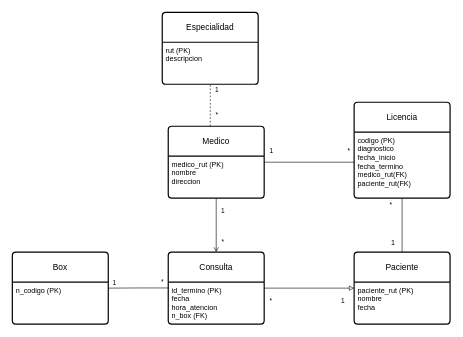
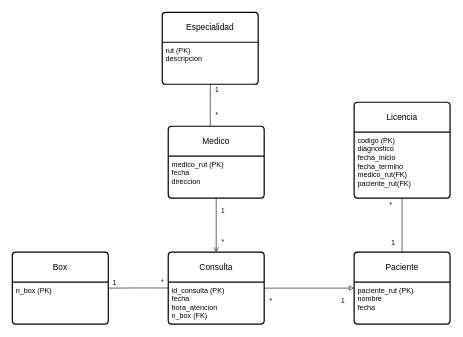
  <mxCell id="0" />
  <mxCell id="1" parent="0" />
  <mxCell id="2" value="Medico" style="swimlane;childLayout=stackLayout;horizontal=1;startSize=50;horizontalStack=0;rounded=1;fontSize=14;fontStyle=0;strokeWidth=2;resizeParent=0;resizeLast=1;shadow=0;dashed=0;align=center;arcSize=4;whiteSpace=wrap;html=1;" vertex="1" parent="1"><mxGeometry x="280" y="210" width="160" height="120" as="geometry" /></mxCell>
- <mxCell id="3" value="&lt;div&gt;medico_rut (PK)&lt;/div&gt;&lt;div&gt;nombre&lt;/div&gt;&lt;div&gt;direccion&lt;br&gt;&lt;/div&gt;" style="align=left;strokeColor=none;fillColor=none;spacingLeft=4;fontSize=12;verticalAlign=top;resizable=0;rotatable=0;part=1;html=1;" vertex="1" parent="2"><mxGeometry y="50" width="160" height="70" as="geometry" /></mxCell>
+ <mxCell id="3" value="&lt;div&gt;medico_rut (PK)&lt;/div&gt;&lt;div&gt;fecha&lt;/div&gt;&lt;div&gt;direccion&lt;br&gt;&lt;/div&gt;" style="align=left;strokeColor=none;fillColor=none;spacingLeft=4;fontSize=12;verticalAlign=top;resizable=0;rotatable=0;part=1;html=1;" vertex="1" parent="2"><mxGeometry y="50" width="160" height="70" as="geometry" /></mxCell>
  <mxCell id="4" value="Especialidad" style="swimlane;childLayout=stackLayout;horizontal=1;startSize=50;horizontalStack=0;rounded=1;fontSize=14;fontStyle=0;strokeWidth=2;resizeParent=0;resizeLast=1;shadow=0;dashed=0;align=center;arcSize=4;whiteSpace=wrap;html=1;" vertex="1" parent="1"><mxGeometry x="270" y="20" width="160" height="120" as="geometry" /></mxCell>
  <mxCell id="5" value="&lt;div&gt;rut (PK)&lt;/div&gt;&lt;div&gt;descripcion&lt;br&gt;&lt;/div&gt;" style="align=left;strokeColor=none;fillColor=none;spacingLeft=4;fontSize=12;verticalAlign=top;resizable=0;rotatable=0;part=1;html=1;" vertex="1" parent="4"><mxGeometry y="50" width="160" height="70" as="geometry" /></mxCell>
- <mxCell id="6" style="edgeStyle=orthogonalEdgeStyle;rounded=0;orthogonalLoop=1;jettySize=auto;html=1;endArrow=none;endFill=0;exitX=0.438;exitY=0;exitDx=0;exitDy=0;exitPerimeter=0;dashed=1;" edge="1" parent="1" source="2" target="5"><mxGeometry relative="1" as="geometry"><Array as="points"><mxPoint x="350" y="180" /><mxPoint x="350" y="180" /></Array></mxGeometry></mxCell>
+ <mxCell id="6" style="edgeStyle=orthogonalEdgeStyle;rounded=0;orthogonalLoop=1;jettySize=auto;html=1;endArrow=none;endFill=0;exitX=0.438;exitY=0;exitDx=0;exitDy=0;exitPerimeter=0;" edge="1" parent="1" source="2" target="5"><mxGeometry relative="1" as="geometry"><Array as="points"><mxPoint x="350" y="180" /><mxPoint x="350" y="180" /></Array></mxGeometry></mxCell>
  <mxCell id="7" value="*" style="edgeLabel;html=1;align=center;verticalAlign=middle;resizable=0;points=[];" vertex="1" connectable="0" parent="6"><mxGeometry x="-0.133" y="-3" relative="1" as="geometry"><mxPoint x="7" y="10" as="offset" /></mxGeometry></mxCell>
  <mxCell id="8" value="1" style="edgeLabel;html=1;align=center;verticalAlign=middle;resizable=0;points=[];" vertex="1" connectable="0" parent="6"><mxGeometry x="0.733" y="-2" relative="1" as="geometry"><mxPoint x="8" as="offset" /></mxGeometry></mxCell>
  <mxCell id="9" style="edgeStyle=orthogonalEdgeStyle;rounded=0;orthogonalLoop=1;jettySize=auto;html=1;entryX=0;entryY=0.5;entryDx=0;entryDy=0;endArrow=block;endFill=0;" edge="1" parent="1" source="12" target="16"><mxGeometry relative="1" as="geometry" /></mxCell>
  <mxCell id="10" value="*" style="edgeLabel;html=1;align=center;verticalAlign=middle;resizable=0;points=[];" vertex="1" connectable="0" parent="9"><mxGeometry x="-0.44" relative="1" as="geometry"><mxPoint x="-32" y="20" as="offset" /></mxGeometry></mxCell>
  <mxCell id="11" value="1" style="edgeLabel;html=1;align=center;verticalAlign=middle;resizable=0;points=[];" vertex="1" connectable="0" parent="9"><mxGeometry x="0.093" y="-3" relative="1" as="geometry"><mxPoint x="48" y="17" as="offset" /></mxGeometry></mxCell>
  <mxCell id="12" value="Consulta" style="swimlane;childLayout=stackLayout;horizontal=1;startSize=50;horizontalStack=0;rounded=1;fontSize=14;fontStyle=0;strokeWidth=2;resizeParent=0;resizeLast=1;shadow=0;dashed=0;align=center;arcSize=4;whiteSpace=wrap;html=1;" vertex="1" parent="1"><mxGeometry x="280" y="420" width="160" height="120" as="geometry" /></mxCell>
- <mxCell id="13" value="&lt;div&gt;id_termino (PK)&lt;br&gt;&lt;/div&gt;&lt;div&gt;fecha&lt;/div&gt;&lt;div&gt;hora_atencion&lt;/div&gt;&lt;div&gt;n_box (FK)&lt;br&gt;&lt;/div&gt;" style="align=left;strokeColor=none;fillColor=none;spacingLeft=4;fontSize=12;verticalAlign=top;resizable=0;rotatable=0;part=1;html=1;" vertex="1" parent="12"><mxGeometry y="50" width="160" height="70" as="geometry" /></mxCell>
+ <mxCell id="13" value="&lt;div&gt;id_consulta (PK)&lt;br&gt;&lt;/div&gt;&lt;div&gt;fecha&lt;/div&gt;&lt;div&gt;hora_atencion&lt;/div&gt;&lt;div&gt;n_box (FK)&lt;br&gt;&lt;/div&gt;" style="align=left;strokeColor=none;fillColor=none;spacingLeft=4;fontSize=12;verticalAlign=top;resizable=0;rotatable=0;part=1;html=1;" vertex="1" parent="12"><mxGeometry y="50" width="160" height="70" as="geometry" /></mxCell>
  <mxCell id="14" style="edgeStyle=orthogonalEdgeStyle;rounded=0;orthogonalLoop=1;jettySize=auto;html=1;entryX=0.5;entryY=1;entryDx=0;entryDy=0;endArrow=none;endFill=0;" edge="1" parent="1" source="16" target="27"><mxGeometry relative="1" as="geometry" /></mxCell>
  <mxCell id="15" value="*" style="edgeLabel;html=1;align=center;verticalAlign=middle;resizable=0;points=[];" vertex="1" connectable="0" parent="14"><mxGeometry x="0.601" y="-1" relative="1" as="geometry"><mxPoint x="-21" y="-8" as="offset" /></mxGeometry></mxCell>
  <mxCell id="16" value="Paciente" style="swimlane;childLayout=stackLayout;horizontal=1;startSize=50;horizontalStack=0;rounded=1;fontSize=14;fontStyle=0;strokeWidth=2;resizeParent=0;resizeLast=1;shadow=0;dashed=0;align=center;arcSize=4;whiteSpace=wrap;html=1;" vertex="1" parent="1"><mxGeometry x="590" y="420" width="160" height="120" as="geometry" /></mxCell>
  <mxCell id="17" value="&lt;div&gt;paciente_rut (PK)&lt;/div&gt;&lt;div&gt;nombre&lt;/div&gt;&lt;div&gt;fecha&lt;br&gt;&lt;/div&gt;" style="align=left;strokeColor=none;fillColor=none;spacingLeft=4;fontSize=12;verticalAlign=top;resizable=0;rotatable=0;part=1;html=1;" vertex="1" parent="16"><mxGeometry y="50" width="160" height="70" as="geometry" /></mxCell>
  <mxCell id="18" style="edgeStyle=orthogonalEdgeStyle;rounded=0;orthogonalLoop=1;jettySize=auto;html=1;endArrow=open;endFill=0;" edge="1" parent="1" source="3" target="12"><mxGeometry relative="1" as="geometry" /></mxCell>
  <mxCell id="19" value="1" style="edgeLabel;html=1;align=center;verticalAlign=middle;resizable=0;points=[];" vertex="1" connectable="0" parent="18"><mxGeometry x="-0.267" relative="1" as="geometry"><mxPoint x="10" y="-13" as="offset" /></mxGeometry></mxCell>
  <mxCell id="20" value="*" style="edgeLabel;html=1;align=center;verticalAlign=middle;resizable=0;points=[];" vertex="1" connectable="0" parent="18"><mxGeometry x="0.6" y="2" relative="1" as="geometry"><mxPoint x="8" as="offset" /></mxGeometry></mxCell>
  <mxCell id="21" value="Box" style="swimlane;childLayout=stackLayout;horizontal=1;startSize=50;horizontalStack=0;rounded=1;fontSize=14;fontStyle=0;strokeWidth=2;resizeParent=0;resizeLast=1;shadow=0;dashed=0;align=center;arcSize=4;whiteSpace=wrap;html=1;" vertex="1" parent="1"><mxGeometry x="20" y="420" width="160" height="120" as="geometry" /></mxCell>
- <mxCell id="22" value="n_codigo (PK)" style="align=left;strokeColor=none;fillColor=none;spacingLeft=4;fontSize=12;verticalAlign=top;resizable=0;rotatable=0;part=1;html=1;" vertex="1" parent="21"><mxGeometry y="50" width="160" height="70" as="geometry" /></mxCell>
- <mxCell id="23" style="edgeStyle=orthogonalEdgeStyle;rounded=0;orthogonalLoop=1;jettySize=auto;html=1;endArrow=none;endFill=0;" edge="1" parent="1" source="26" target="2"><mxGeometry relative="1" as="geometry"><Array as="points"><mxPoint x="550" y="270" /><mxPoint x="550" y="270" /></Array></mxGeometry></mxCell>
- <mxCell id="24" value="1" style="edgeLabel;html=1;align=center;verticalAlign=middle;resizable=0;points=[];" vertex="1" connectable="0" parent="23"><mxGeometry x="0.028" y="5" relative="1" as="geometry"><mxPoint x="-62" y="-25" as="offset" /></mxGeometry></mxCell>
- <mxCell id="25" value="*" style="edgeLabel;html=1;align=center;verticalAlign=middle;resizable=0;points=[];" vertex="1" connectable="0" parent="23"><mxGeometry x="-0.459" y="1" relative="1" as="geometry"><mxPoint x="31" y="-21" as="offset" /></mxGeometry></mxCell>
+ <mxCell id="22" value="n_box (PK)" style="align=left;strokeColor=none;fillColor=none;spacingLeft=4;fontSize=12;verticalAlign=top;resizable=0;rotatable=0;part=1;html=1;" vertex="1" parent="21"><mxGeometry y="50" width="160" height="70" as="geometry" /></mxCell>
  <mxCell id="26" value="Licencia" style="swimlane;childLayout=stackLayout;horizontal=1;startSize=50;horizontalStack=0;rounded=1;fontSize=14;fontStyle=0;strokeWidth=2;resizeParent=0;resizeLast=1;shadow=0;dashed=0;align=center;arcSize=4;whiteSpace=wrap;html=1;" vertex="1" parent="1"><mxGeometry x="590" y="170" width="160" height="160" as="geometry" /></mxCell>
  <mxCell id="27" value="&lt;div&gt;codigo (PK)&lt;/div&gt;&lt;div&gt;diagnostico&lt;/div&gt;&lt;div&gt;fecha_inicio&lt;/div&gt;&lt;div&gt;fecha_termino&lt;/div&gt;&lt;div&gt;medico_rut(FK)&lt;/div&gt;&lt;div&gt;paciente_rut(FK)&lt;br&gt;&lt;/div&gt;" style="align=left;strokeColor=none;fillColor=none;spacingLeft=4;fontSize=12;verticalAlign=top;resizable=0;rotatable=0;part=1;html=1;" vertex="1" parent="26"><mxGeometry y="50" width="160" height="110" as="geometry" /></mxCell>
  <mxCell id="28" style="edgeStyle=orthogonalEdgeStyle;rounded=0;orthogonalLoop=1;jettySize=auto;html=1;endArrow=none;endFill=0;exitX=0.007;exitY=0.139;exitDx=0;exitDy=0;exitPerimeter=0;" edge="1" parent="1" source="13" target="21"><mxGeometry relative="1" as="geometry" /></mxCell>
  <mxCell id="29" value="1" style="edgeLabel;html=1;align=center;verticalAlign=middle;resizable=0;points=[];" vertex="1" connectable="0" parent="28"><mxGeometry x="0.037" relative="1" as="geometry"><mxPoint x="-39" y="-10" as="offset" /></mxGeometry></mxCell>
  <mxCell id="30" value="*" style="edgeLabel;html=1;align=center;verticalAlign=middle;resizable=0;points=[];" vertex="1" connectable="0" parent="28"><mxGeometry x="-0.514" y="4" relative="1" as="geometry"><mxPoint x="13" y="-14" as="offset" /></mxGeometry></mxCell>
  <mxCell id="31" value="1" style="text;html=1;align=center;verticalAlign=middle;resizable=0;points=[];autosize=1;strokeColor=none;fillColor=none;" vertex="1" parent="1"><mxGeometry x="640" y="390" width="30" height="30" as="geometry" /></mxCell>
